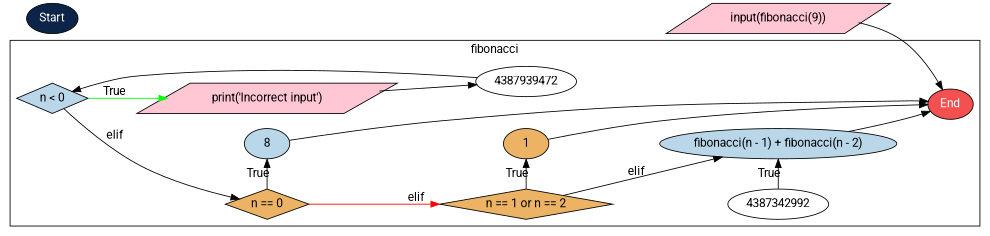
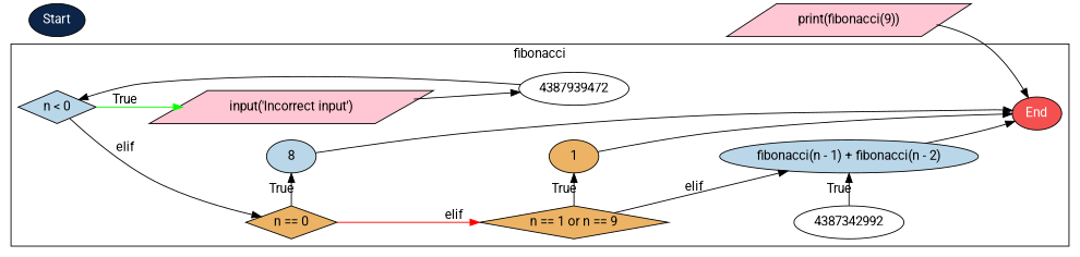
  digraph {
    bgcolor=white
    fontname=Roboto
    rankdir=LR
    node [fillcolor="#ECB365" fontcolor=black fontname=Roboto shape=ellipse style=filled type=CONDITIONS]
    edge [fontname=Roboto]
    n1 [label="n == 0" shape=diamond]
    n2 [fillcolor="#BAD7E9" label=8 type=RETURN]
-   n3 [label="n == 1 or n == 2" shape=diamond]
+   n3 [label="n == 1 or n == 9" shape=diamond]
    n4 [label=1 type=RETURN]
    n5 [fillcolor="#BAD7E9" label="fibonacci(n - 1) + fibonacci(n - 2)" type=RETURN]
    n6 [label=4387342992 fillcolor="" fontcolor="" shape="" style="" type=""]
    n7 [fillcolor="#BAD7E9" label="n < 0" shape=diamond]
    4387939472 [fillcolor="" fontcolor="" shape="" style="" type=""]
-   n9 [fillcolor="#FFC6D3" label="print('Incorrect input')" shape=parallelogram type=STATEMENT]
+   n9 [fillcolor="#FFC6D3" label="input('Incorrect input')" shape=parallelogram type=STATEMENT]
    n10 [fillcolor="#F45050" fontcolor=white label=End type=END]
    n11 [fillcolor="#0B2447" fontcolor=white label=Start type=START]
-   n12 [fillcolor="#FFC6D3" label="input(fibonacci(9))" shape=parallelogram type=STATEMENT]
+   n12 [fillcolor="#FFC6D3" label="print(fibonacci(9))" shape=parallelogram type=STATEMENT]
    subgraph cluster_1 {
      label=fibonacci
      n7
      4387939472
      n9
      n10
      subgraph sub_2 {
        label=fibonacci
        rank=same
        n1
        n2
      }
      subgraph sub_3 {
        label=fibonacci
        rank=same
        n3
        n4
      }
      subgraph sub_4 {
        label=fibonacci
        rank=same
        n5
        n6
      }
    }
    n1 -> n2 [label=True source="@return_2 : ACNode(_info={'conditions': ['n == 0'], 'type': 'ELIF'}, _type='CONDITIONS', _indent=4) ===> ACNode(_info={'name': '0'}, _type='RETURN', _indent=8)"]
    n1 -> n3 [color=red label=elif source="@if_or_if_to_elif : ACNode(_info={'conditions': ['n == 0'], 'type': 'ELIF'}, _type='CONDITIONS', _indent=4) ===> ACNode(_info={'conditions': ['n == 1 or n == 2'], 'type': 'ELIF'}, _type='CONDITIONS', _indent=4)"]
    n2 -> n10 [source="@return_to_end : ACNode(_info={'name': '0'}, _type='RETURN', _indent=8) ===> {}"]
    n3 -> n4 [label=True source="@return_2 : ACNode(_info={'conditions': ['n == 1 or n == 2'], 'type': 'ELIF'}, _type='CONDITIONS', _indent=4) ===> ACNode(_info={'name': '1'}, _type='RETURN', _indent=8)"]
    n3 -> n5 [label=elif source=" : ACNode(_info={'conditions': ['n == 1 or n == 2'], 'type': 'ELIF'}, _type='CONDITIONS', _indent=4) ===> ACNode(_info={'name': 'fibonacci(n - 1) + fibonacci(n - 2)'}, _type='RETURN', _indent=8)"]
    n4 -> n10 [source="@return_to_end : ACNode(_info={'name': '1'}, _type='RETURN', _indent=8) ===> {}"]
    n5 -> n10 [source="@return_to_end : ACNode(_info={'name': 'fibonacci(n - 1) + fibonacci(n - 2)'}, _type='RETURN', _indent=8) ===> {}"]
    n6 -> n5 [label=True source="@return_2 : ACNode(_info={'type': 'ELSE'}, _type='CONDITIONS', _indent=4) ===> ACNode(_info={'name': 'fibonacci(n - 1) + fibonacci(n - 2)'}, _type='RETURN', _indent=8)"]
    n7 -> n1 [color=black label=elif source="@if_or_if_to_elif : ACNode(_info={'conditions': ['n < 0'], 'type': 'IF'}, _type='CONDITIONS', _indent=4) ===> ACNode(_info={'conditions': ['n == 0'], 'type': 'ELIF'}, _type='CONDITIONS', _indent=4)"]
    n7 -> n9 [color=green label=True source="@parent_to_child : ACNode(_info={'conditions': ['n < 0'], 'type': 'IF'}, _type='CONDITIONS', _indent=4) ===> ACNode(_info={'type': 'METHOD', 'value': 'print('Incorrect input')'}, _type='STATEMENT', _indent=8)"]
    4387939472 -> n7 [source="@if_to_prev_node : ACNode(_info={'name': 'fibonacci', 'args': ['n']}, _type='DEF', _indent=0) ===> ACNode(_info={'conditions': ['n < 0'], 'type': 'IF'}, _type='CONDITIONS', _indent=4)"]
    n9 -> 4387939472 [source="@last_child_to_next_sibling : ACNode(_info={'type': 'METHOD', 'value': 'print('Incorrect input')'}, _type='STATEMENT', _indent=8) ===> ACNode(_info={'name': 'fibonacci', 'args': ['n']}, _type='DEF', _indent=0)"]
    n12 -> n10 [source="@prev_to_end : ACNode(_info={'type': 'METHOD', 'value': 'print(fibonacci(9))'}, _type='STATEMENT', _indent=0) ===> {}"]
  }
